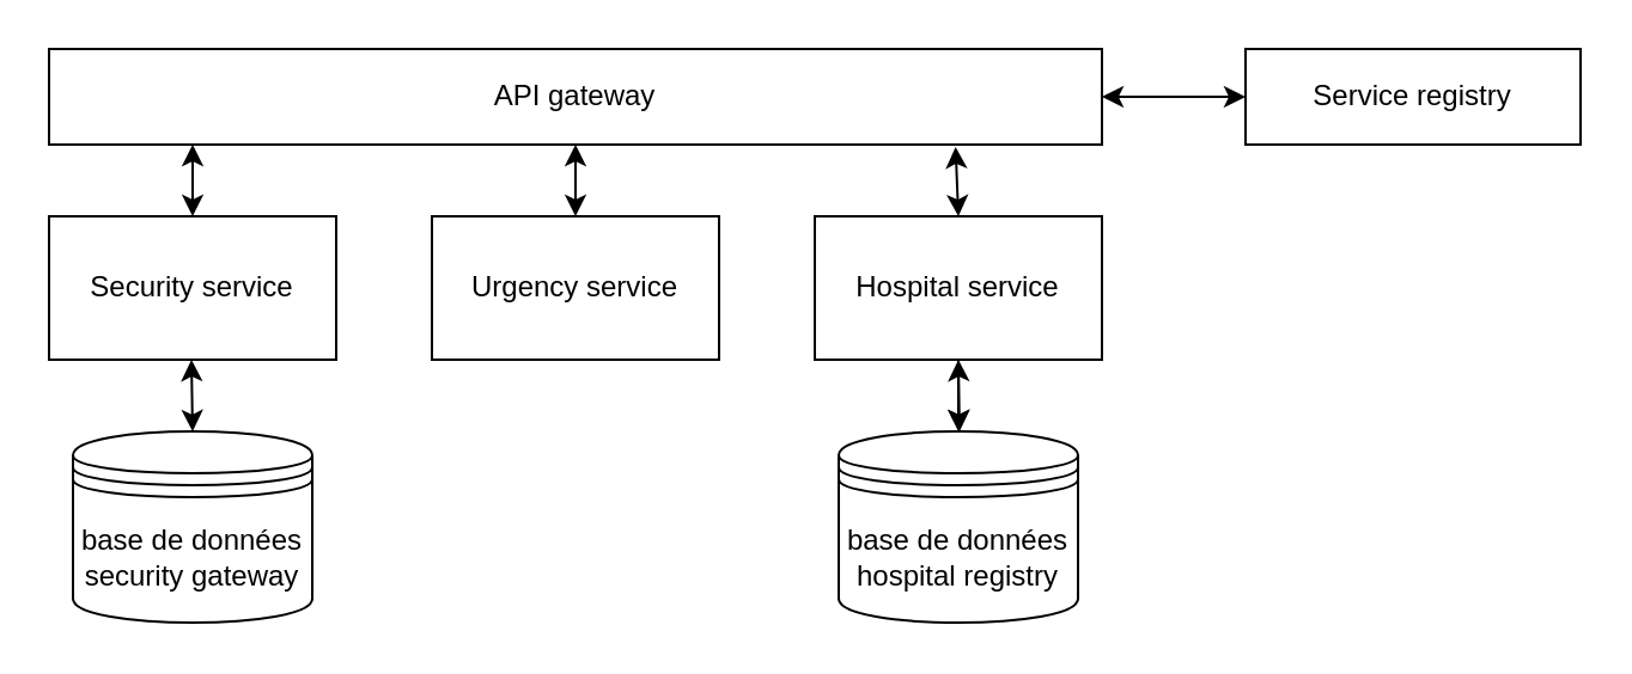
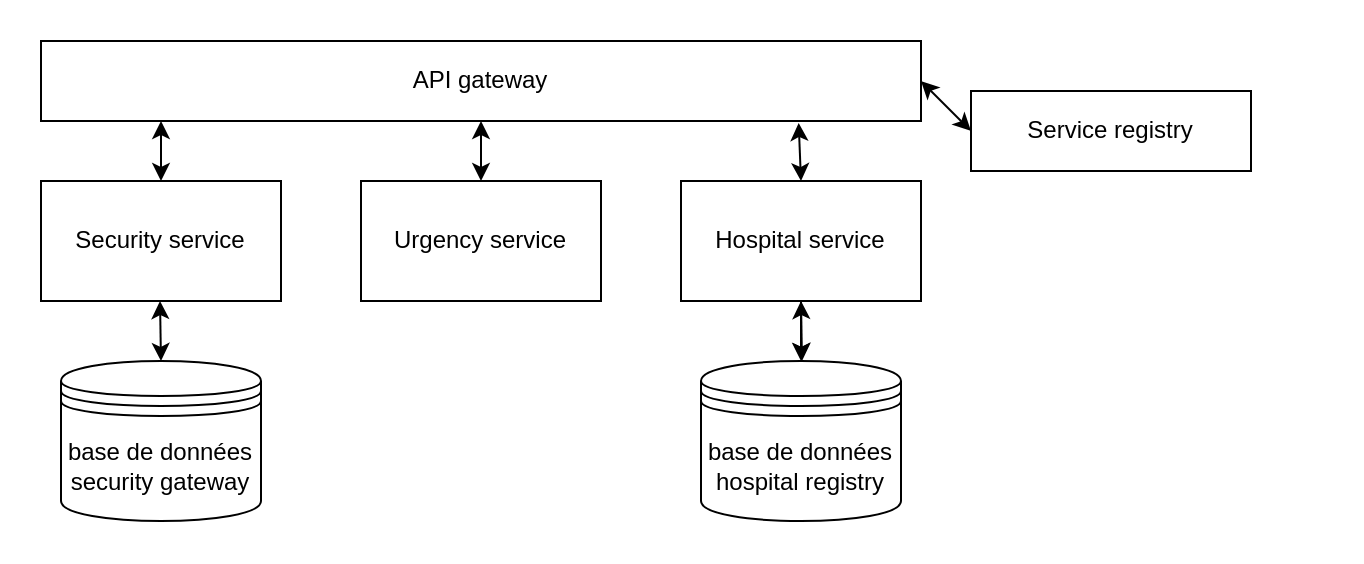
  <mxCell id="0" />
  <mxCell id="1" parent="0" />
  <mxCell id="2" value="&lt;div&gt;API gateway&lt;/div&gt;" style="rounded=0;whiteSpace=wrap;html=1;" parent="1" vertex="1"><mxGeometry x="20" y="20" width="440" height="40" as="geometry" /></mxCell>
  <mxCell id="3" value="" style="edgeStyle=orthogonalEdgeStyle;rounded=0;orthogonalLoop=1;jettySize=auto;html=1;" parent="1" source="4" target="14" edge="1"><mxGeometry relative="1" as="geometry" /></mxCell>
  <mxCell id="4" value="Hospital service" style="rounded=0;whiteSpace=wrap;html=1;" parent="1" vertex="1"><mxGeometry x="340" y="90" width="120" height="60" as="geometry" /></mxCell>
  <mxCell id="5" value="Security service" style="rounded=0;whiteSpace=wrap;html=1;" parent="1" vertex="1"><mxGeometry x="20" y="90" width="120" height="60" as="geometry" /></mxCell>
- <mxCell id="6" value="Service registry" style="rounded=0;whiteSpace=wrap;html=1;" parent="1" vertex="1"><mxGeometry x="520" y="20" width="140" height="40" as="geometry" /></mxCell>
+ <mxCell id="6" value="Service registry" style="rounded=0;whiteSpace=wrap;html=1;" parent="1" vertex="1"><mxGeometry x="485" y="45" width="140" height="40" as="geometry" /></mxCell>
  <mxCell id="7" value="" style="endArrow=classic;html=1;rounded=0;entryX=0;entryY=0.5;entryDx=0;entryDy=0;exitX=1;exitY=0.5;exitDx=0;exitDy=0;startArrow=classic;startFill=1;" parent="1" source="2" target="6" edge="1"><mxGeometry width="50" height="50" relative="1" as="geometry"><mxPoint x="290" y="310" as="sourcePoint" /><mxPoint x="340" y="260" as="targetPoint" /></mxGeometry></mxCell>
  <mxCell id="8" value="" style="endArrow=classic;html=1;rounded=0;entryX=0.5;entryY=0;entryDx=0;entryDy=0;exitX=0.861;exitY=1.025;exitDx=0;exitDy=0;exitPerimeter=0;startArrow=classic;startFill=1;" parent="1" source="2" target="4" edge="1"><mxGeometry width="50" height="50" relative="1" as="geometry"><mxPoint x="401" y="70" as="sourcePoint" /><mxPoint x="401" y="100" as="targetPoint" /></mxGeometry></mxCell>
  <mxCell id="9" value="" style="endArrow=classic;html=1;rounded=0;entryX=0.5;entryY=0;entryDx=0;entryDy=0;startArrow=classic;startFill=1;" parent="1" target="5" edge="1"><mxGeometry width="50" height="50" relative="1" as="geometry"><mxPoint x="80" y="60" as="sourcePoint" /><mxPoint x="410" y="130" as="targetPoint" /></mxGeometry></mxCell>
  <mxCell id="10" value="Urgency service" style="rounded=0;whiteSpace=wrap;html=1;" parent="1" vertex="1"><mxGeometry x="180" y="90" width="120" height="60" as="geometry" /></mxCell>
  <mxCell id="11" value="" style="endArrow=classic;html=1;rounded=0;entryX=0.5;entryY=0;entryDx=0;entryDy=0;exitX=0.875;exitY=1;exitDx=0;exitDy=0;exitPerimeter=0;startArrow=classic;startFill=1;" parent="1" target="10" edge="1"><mxGeometry width="50" height="50" relative="1" as="geometry"><mxPoint x="240" y="60" as="sourcePoint" /><mxPoint x="241" y="100" as="targetPoint" /></mxGeometry></mxCell>
  <mxCell id="12" value="" style="endArrow=classic;html=1;rounded=0;exitX=0.875;exitY=1;exitDx=0;exitDy=0;exitPerimeter=0;startArrow=classic;startFill=1;" parent="1" edge="1"><mxGeometry width="50" height="50" relative="1" as="geometry"><mxPoint x="400" y="150" as="sourcePoint" /><mxPoint x="400.5" y="180" as="targetPoint" /></mxGeometry></mxCell>
  <mxCell id="13" value="" style="endArrow=classic;html=1;rounded=0;exitX=0.875;exitY=1;exitDx=0;exitDy=0;exitPerimeter=0;startArrow=classic;startFill=1;" parent="1" edge="1"><mxGeometry width="50" height="50" relative="1" as="geometry"><mxPoint x="79.5" y="150" as="sourcePoint" /><mxPoint x="80" y="180" as="targetPoint" /></mxGeometry></mxCell>
  <mxCell id="14" value="base de données hospital registry" style="shape=datastore;whiteSpace=wrap;html=1;" parent="1" vertex="1"><mxGeometry x="350" y="180" width="100" height="80" as="geometry" /></mxCell>
  <mxCell id="15" value="base de données security gateway" style="shape=datastore;whiteSpace=wrap;html=1;" parent="1" vertex="1"><mxGeometry x="30" y="180" width="100" height="80" as="geometry" /></mxCell>
